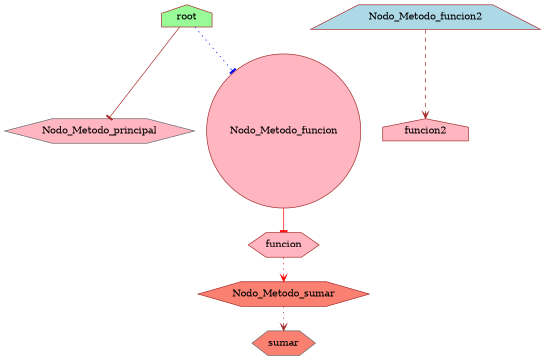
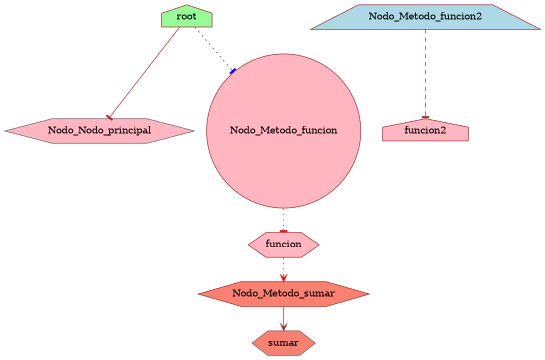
  digraph {
    node [color=brown fillcolor=lightpink shape=hexagon style=filled]
    edge [arrowhead=tee color=brown style=solid]
    root [fillcolor=palegreen shape=house]
-   Nodo_Metodo_principal [color=gray40]
+   Nodo_Metodo_principal [color=gray40 label=Nodo_Nodo_principal]
    Nodo_Metodo_funcion [shape=circle]
    funcion
    Nodo_Metodo_funcion2 [fillcolor=lightblue shape=trapezium]
    funcion2 [shape=house]
    Nodo_Metodo_sumar [fillcolor=salmon]
    sumar [color=gray40 fillcolor=salmon]
    root -> Nodo_Metodo_principal
    root -> Nodo_Metodo_funcion [color=blue style=dotted]
-   Nodo_Metodo_funcion -> funcion [color=red]
+   Nodo_Metodo_funcion -> funcion [color=red style=dotted]
    funcion -> Nodo_Metodo_sumar [arrowhead=vee color=red style=dotted]
-   Nodo_Metodo_funcion2 -> funcion2 [arrowhead=vee style=dashed]
-   Nodo_Metodo_sumar -> sumar [arrowhead=vee style=dotted]
+   Nodo_Metodo_funcion2 -> funcion2 [style=dashed]
+   Nodo_Metodo_sumar -> sumar [arrowhead=vee]
  }
